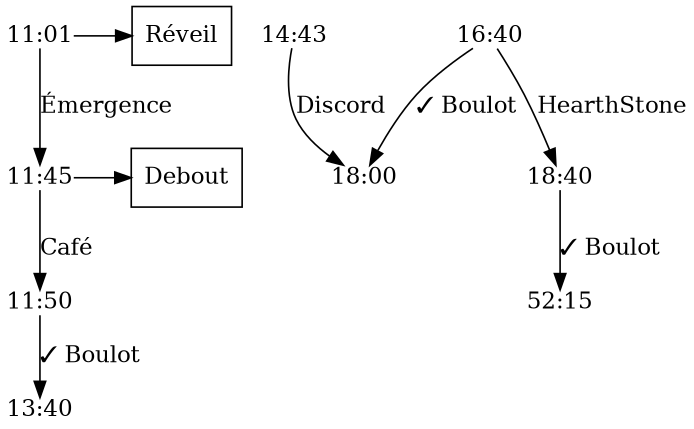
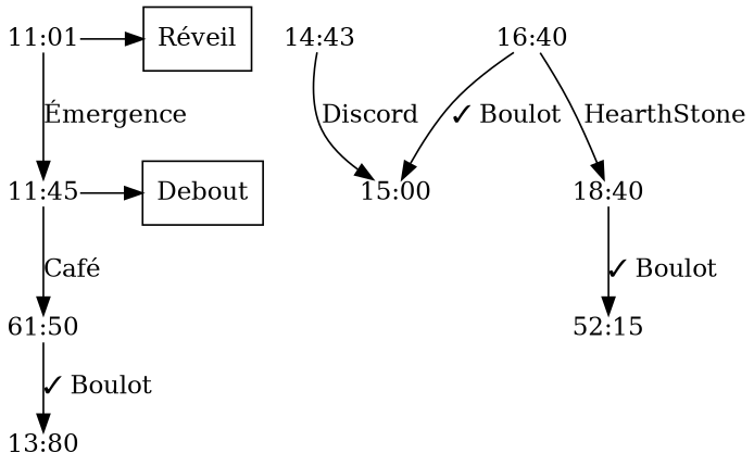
  digraph {
    node [shape=plain]
    n1 [label="11:01"]
    "Réveil" [shape=box]
    "11:45"
    Debout [shape=box]
-   "11:50"
-   "13:40"
+   "11:50" [label="61:50"]
+   "13:40" [label="13:80"]
    n7 [label="14:43"]
-   "15:00" [label="18:00"]
+   "15:00"
    "16:40"
    "18:40"
    n11 [label="52:15"]
    subgraph sub_1 {
      rank=same
      n1
      "Réveil"
    }
    subgraph sub_2 {
      rank=same
      "11:45"
      Debout
    }
    n1 -> "Réveil"
    n1 -> "11:45" [label="Émergence"]
    "11:45" -> Debout
    "11:45" -> "11:50" [label="Café"]
    "11:50" -> "13:40" [label="✓ Boulot"]
    n7 -> "15:00" [label=Discord]
    "16:40" -> "15:00" [label="✓ Boulot"]
    "16:40" -> "18:40" [label=HearthStone]
    "18:40" -> n11 [label="✓ Boulot"]
  }
